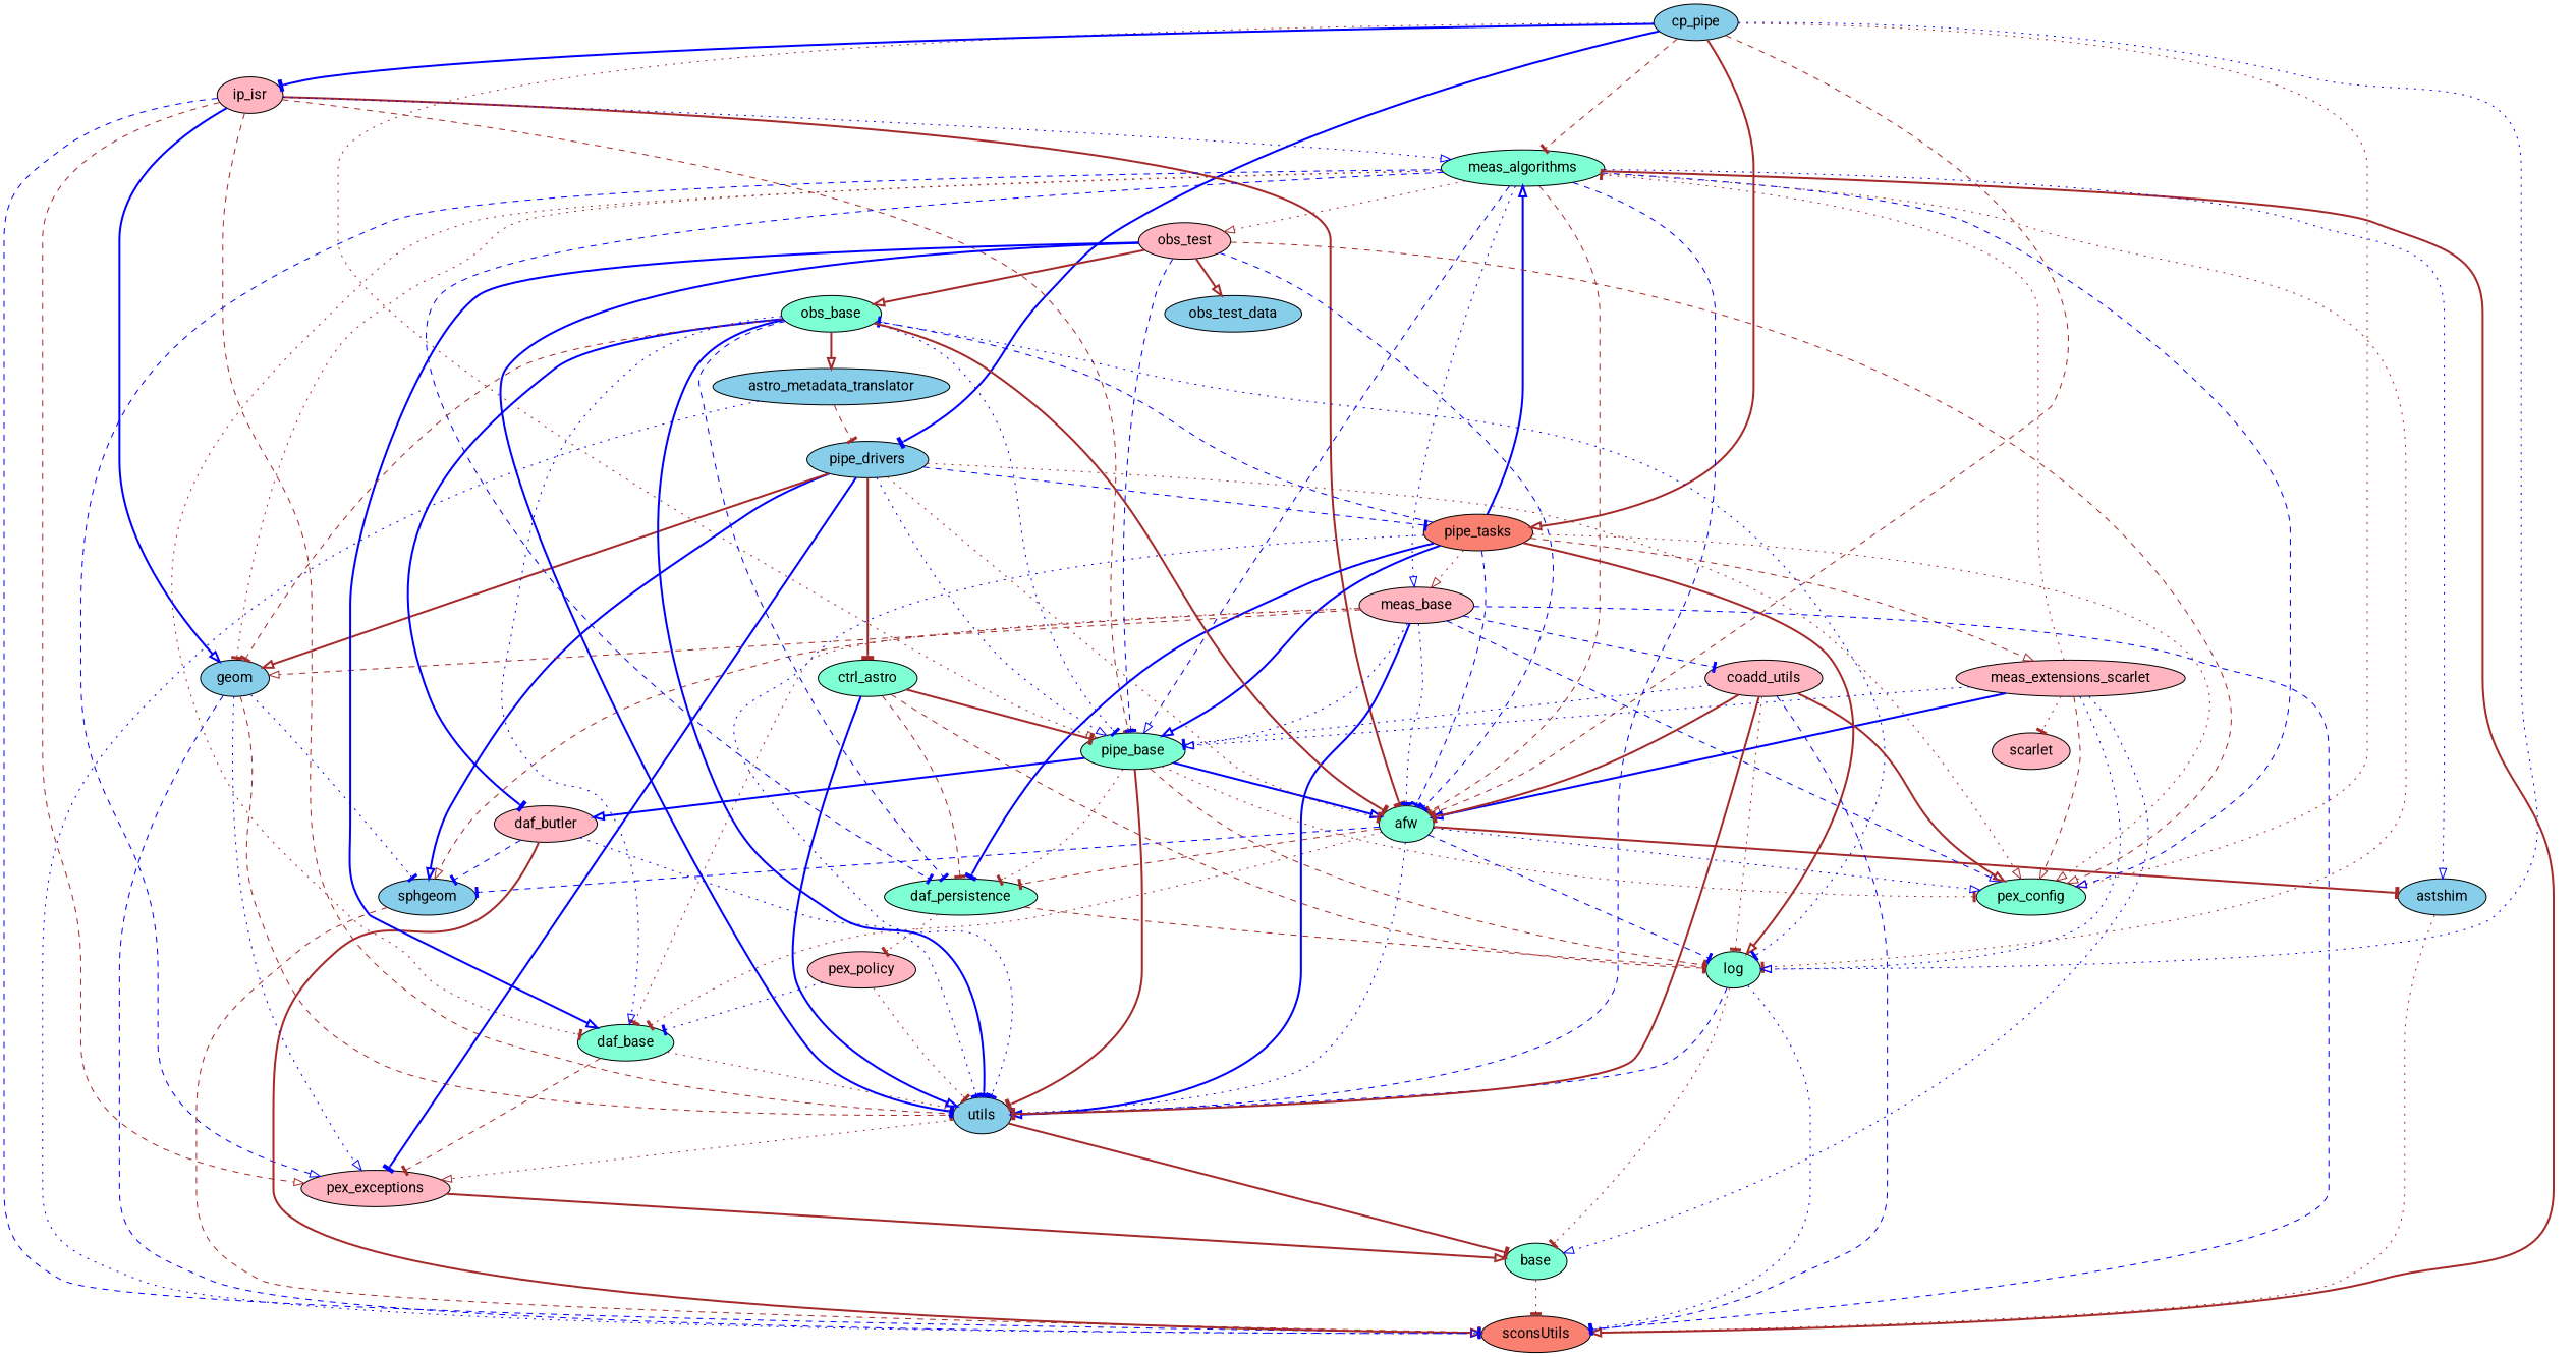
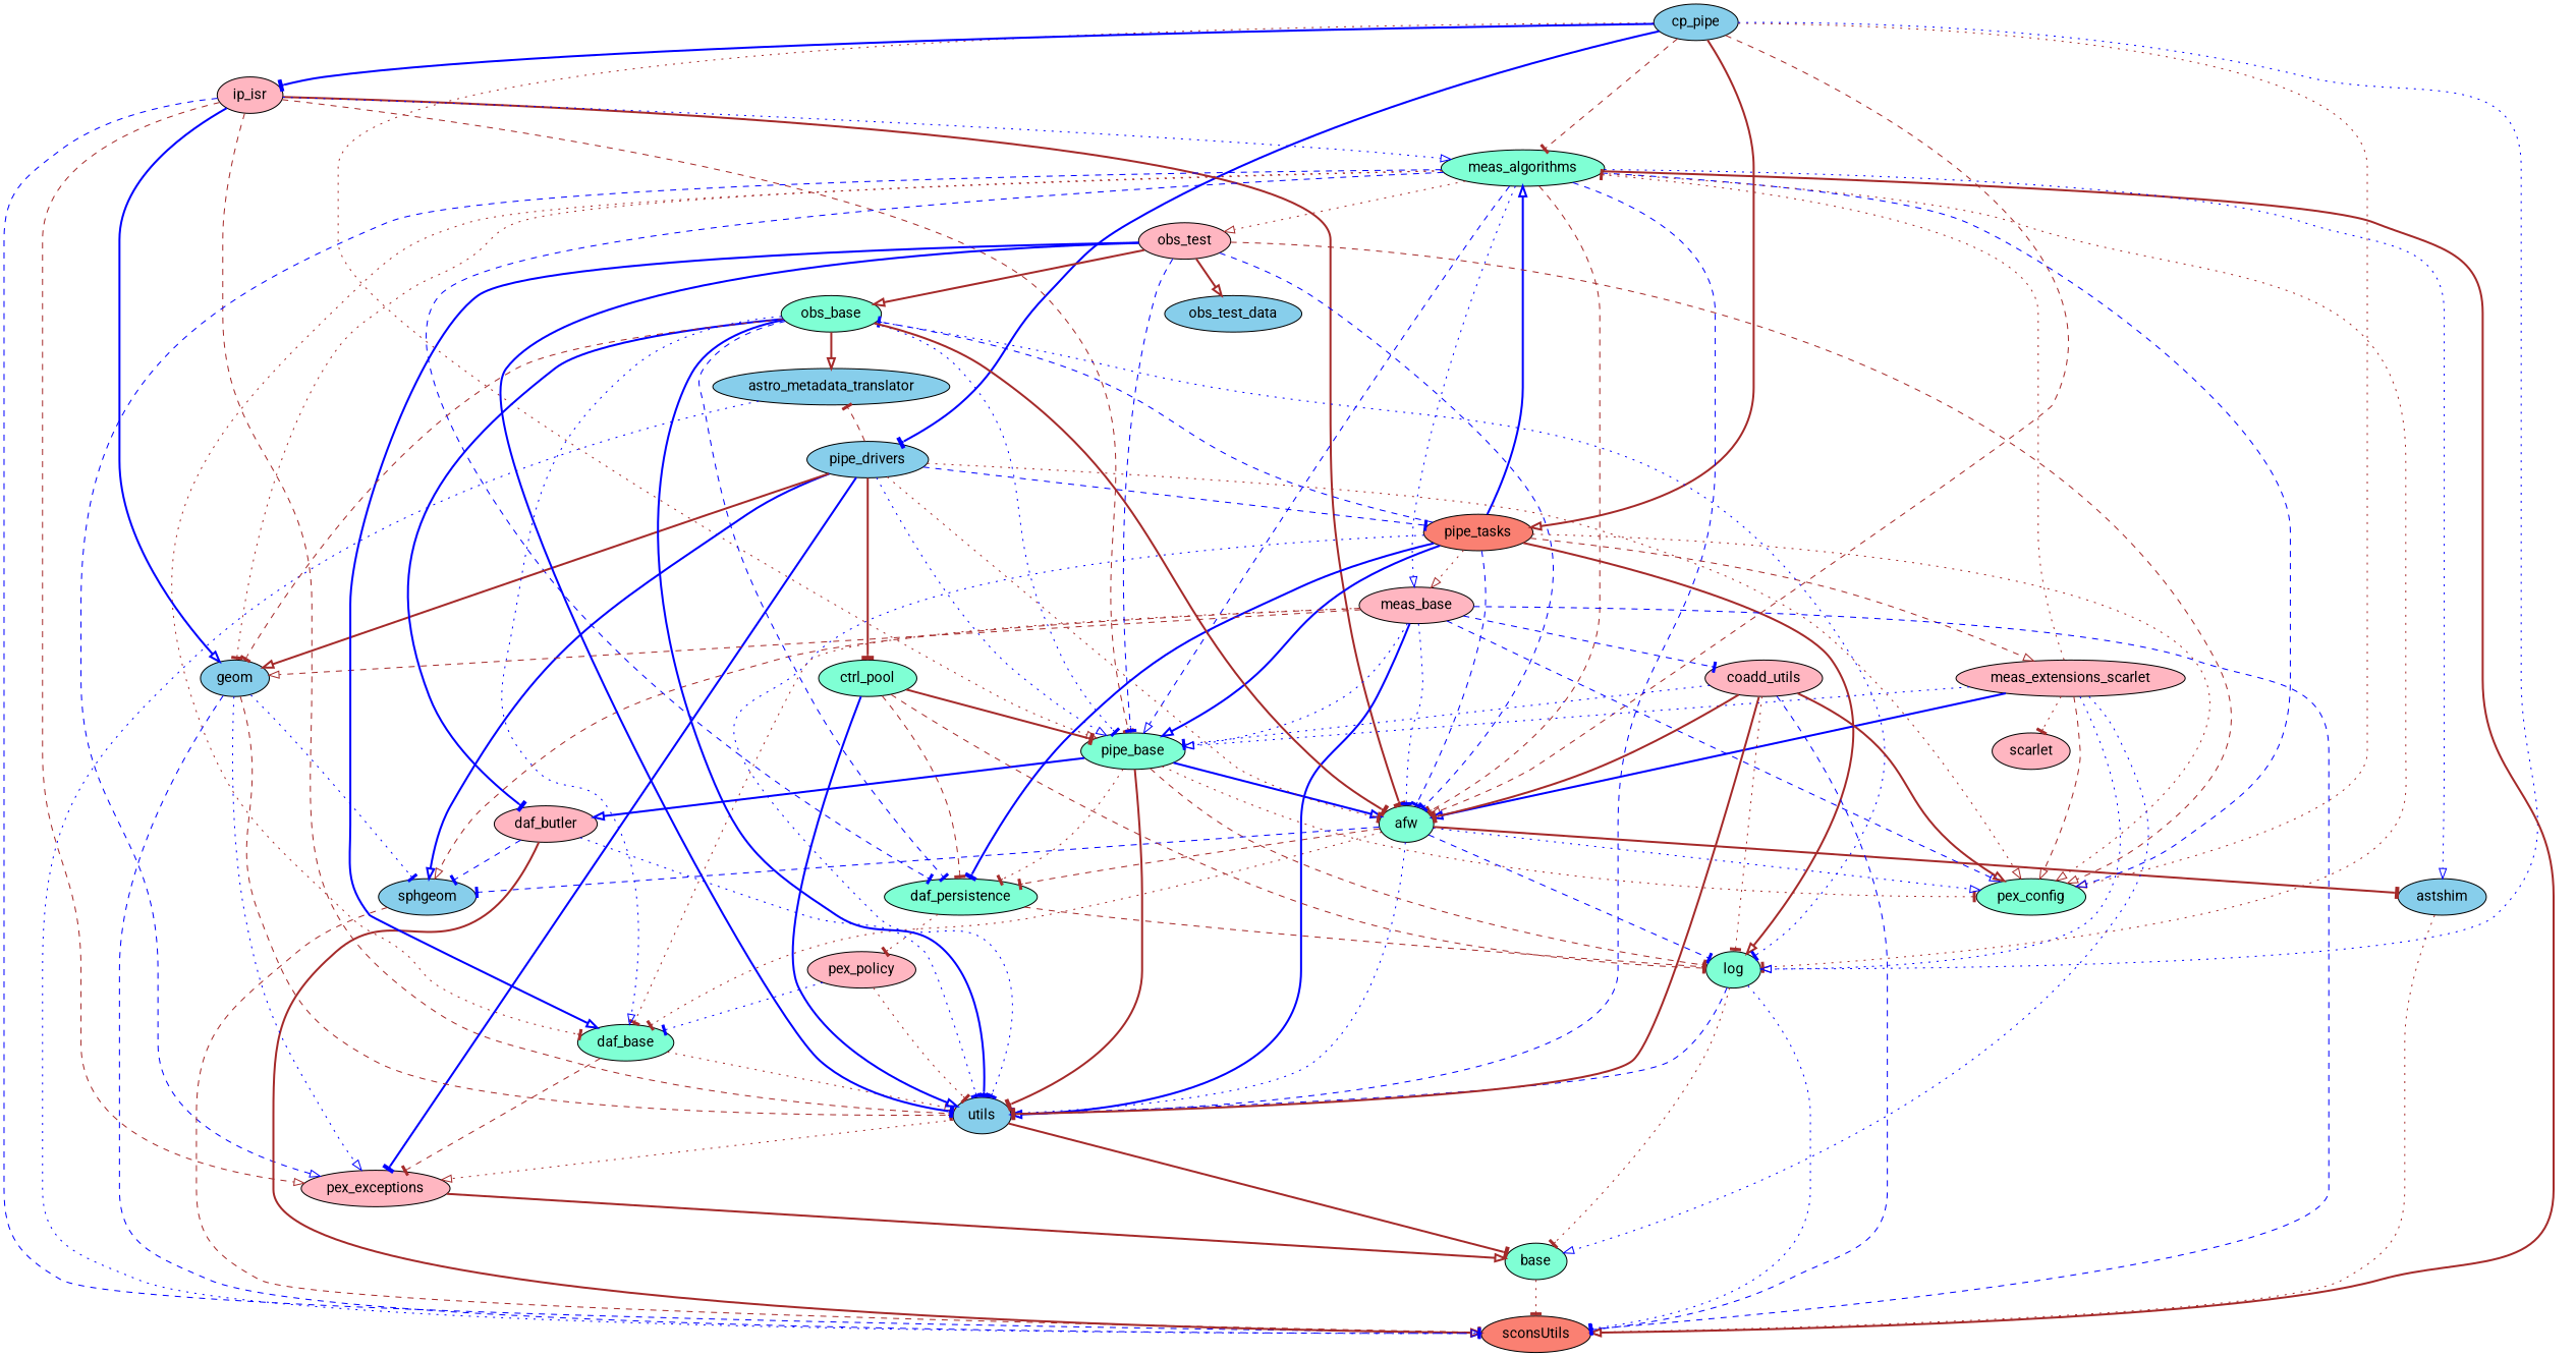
  digraph {
    fontname=Roboto
    node [fillcolor=aquamarine fontname=Roboto style=filled]
    edge [arrowhead=tee color=brown fontname=Roboto style=dotted]
    cp_pipe [fillcolor=skyblue]
    pex_config
    pipe_base
    log
    afw
    ip_isr [fillcolor=lightpink]
    meas_algorithms
    pipe_drivers [fillcolor=skyblue]
    pipe_tasks [fillcolor=salmon]
    daf_butler [fillcolor=lightpink]
    utils [fillcolor=skyblue]
    daf_persistence
    sconsUtils [fillcolor=salmon]
    base
    sphgeom [fillcolor=skyblue]
    daf_base
    astshim [fillcolor=skyblue]
    pex_exceptions [fillcolor=lightpink]
    geom [fillcolor=skyblue]
    meas_base [fillcolor=lightpink]
    obs_test [fillcolor=lightpink]
    astro_metadata_translator [fillcolor=skyblue]
-   ctrl_pool [label=ctrl_astro]
+   ctrl_pool
    obs_base
    meas_extensions_scarlet [fillcolor=lightpink]
    pex_policy [fillcolor=lightpink]
    coadd_utils [fillcolor=lightpink]
    obs_test_data [fillcolor=skyblue]
    scarlet [fillcolor=lightpink]
    cp_pipe -> pex_config [arrowhead=onormal]
    cp_pipe -> pipe_base [arrowhead=onormal]
    cp_pipe -> log [arrowhead=onormal color=blue]
    cp_pipe -> afw [arrowhead=onormal style=dashed]
    cp_pipe -> ip_isr [color=blue style=bold]
    cp_pipe -> meas_algorithms [style=dashed]
    cp_pipe -> pipe_drivers [color=blue style=bold]
    cp_pipe -> pipe_tasks [arrowhead=onormal style=bold]
    pipe_base -> pex_config
    pipe_base -> log [style=dashed]
    pipe_base -> afw [arrowhead=onormal color=blue style=bold]
    pipe_base -> daf_butler [arrowhead=onormal color=blue style=bold]
    pipe_base -> utils [style=bold]
    pipe_base -> daf_persistence
    log -> utils [color=blue style=dashed]
    log -> sconsUtils [color=blue]
    log -> base
    afw -> pex_config [arrowhead=onormal color=blue]
    afw -> log [color=blue style=dashed]
    afw -> utils [color=blue]
    afw -> daf_persistence [style=dashed]
    afw -> sphgeom [color=blue style=dashed]
    afw -> daf_base
    afw -> astshim [style=bold]
    ip_isr -> pipe_base [style=dashed]
    ip_isr -> afw [style=bold]
    ip_isr -> meas_algorithms [arrowhead=onormal color=blue]
    ip_isr -> utils [style=dashed]
    ip_isr -> sconsUtils [color=blue style=dashed]
    ip_isr -> pex_exceptions [arrowhead=onormal style=dashed]
    ip_isr -> geom [arrowhead=onormal color=blue style=bold]
    meas_algorithms -> pex_config [arrowhead=onormal color=blue style=dashed]
    meas_algorithms -> pipe_base [arrowhead=onormal color=blue style=dashed]
    meas_algorithms -> log
    meas_algorithms -> afw [style=dashed]
    meas_algorithms -> utils [arrowhead=onormal color=blue style=dashed]
    meas_algorithms -> daf_persistence [color=blue style=dashed]
    meas_algorithms -> sconsUtils [arrowhead=onormal style=bold]
    meas_algorithms -> daf_base
    meas_algorithms -> astshim [arrowhead=onormal color=blue]
    meas_algorithms -> pex_exceptions [arrowhead=onormal color=blue style=dashed]
    meas_algorithms -> geom
    meas_algorithms -> meas_base [arrowhead=onormal color=blue]
    meas_algorithms -> obs_test [arrowhead=onormal]
    pipe_drivers -> pex_config [arrowhead=onormal]
    pipe_drivers -> pipe_base [arrowhead=onormal color=blue]
    pipe_drivers -> afw
    pipe_drivers -> pipe_tasks [color=blue style=dashed]
    pipe_drivers -> sphgeom [arrowhead=onormal color=blue style=bold]
    pipe_drivers -> pex_exceptions [color=blue style=bold]
    pipe_drivers -> geom [arrowhead=onormal style=bold]
-   astro_metadata_translator -> pipe_drivers [style=dashed]
+   pipe_drivers -> astro_metadata_translator [style=dashed]
    pipe_drivers -> ctrl_pool [style=bold]
    pipe_tasks -> pex_config [arrowhead=onormal]
    pipe_tasks -> pipe_base [arrowhead=onormal color=blue style=bold]
    pipe_tasks -> log [arrowhead=onormal style=bold]
    pipe_tasks -> afw [color=blue style=dashed]
    pipe_tasks -> meas_algorithms [arrowhead=onormal color=blue style=bold]
    pipe_tasks -> utils [color=blue]
    pipe_tasks -> daf_persistence [color=blue style=bold]
    pipe_tasks -> meas_base [arrowhead=onormal]
    pipe_tasks -> obs_base [color=blue style=dashed]
    pipe_tasks -> meas_extensions_scarlet [arrowhead=onormal style=dashed]
    daf_butler -> utils [color=blue]
    daf_butler -> sconsUtils [arrowhead=onormal style=bold]
    daf_butler -> sphgeom [color=blue style=dashed]
    utils -> base [style=bold]
    utils -> pex_exceptions [arrowhead=onormal]
    daf_persistence -> log [style=dashed]
    daf_persistence -> pex_policy
    base -> sconsUtils
    sphgeom -> sconsUtils [style=dashed]
    daf_base -> utils [arrowhead=onormal]
    daf_base -> pex_exceptions [style=dashed]
    astshim -> sconsUtils [arrowhead=onormal]
    pex_exceptions -> base [arrowhead=onormal style=bold]
    geom -> utils [style=dashed]
    geom -> sconsUtils [arrowhead=onormal color=blue style=dashed]
    geom -> sphgeom [color=blue]
    geom -> pex_exceptions [arrowhead=onormal color=blue]
    meas_base -> pex_config [arrowhead=onormal color=blue style=dashed]
    meas_base -> pipe_base [arrowhead=onormal color=blue]
    meas_base -> afw [color=blue]
    meas_base -> utils [arrowhead=onormal color=blue style=bold]
    meas_base -> sconsUtils [color=blue style=dashed]
    meas_base -> sphgeom [arrowhead=onormal style=dashed]
    meas_base -> daf_base
    meas_base -> geom [arrowhead=onormal style=dashed]
    meas_base -> coadd_utils [color=blue style=dashed]
    obs_test -> pex_config [arrowhead=onormal style=dashed]
    obs_test -> pipe_base [color=blue style=dashed]
    obs_test -> afw [color=blue style=dashed]
    obs_test -> utils [color=blue style=bold]
    obs_test -> daf_base [arrowhead=onormal color=blue style=bold]
    obs_test -> obs_base [arrowhead=onormal style=bold]
    obs_test -> obs_test_data [arrowhead=onormal style=bold]
    astro_metadata_translator -> sconsUtils [color=blue]
    ctrl_pool -> pipe_base [style=bold]
    ctrl_pool -> log [style=dashed]
    ctrl_pool -> utils [arrowhead=onormal color=blue style=bold]
    ctrl_pool -> daf_persistence [style=dashed]
    obs_base -> pipe_base [color=blue]
    obs_base -> log [color=blue]
    obs_base -> afw [style=bold]
    obs_base -> daf_butler [color=blue style=bold]
    obs_base -> utils [color=blue style=bold]
    obs_base -> daf_persistence [color=blue style=dashed]
    obs_base -> daf_base [arrowhead=onormal color=blue]
    obs_base -> geom [style=dashed]
    obs_base -> astro_metadata_translator [arrowhead=onormal style=bold]
    meas_extensions_scarlet -> pex_config [arrowhead=onormal style=dashed]
    meas_extensions_scarlet -> pipe_base [arrowhead=onormal color=blue]
    meas_extensions_scarlet -> log [arrowhead=onormal color=blue]
    meas_extensions_scarlet -> afw [arrowhead=onormal color=blue style=bold]
    meas_extensions_scarlet -> meas_algorithms
    meas_extensions_scarlet -> base [arrowhead=onormal color=blue]
    meas_extensions_scarlet -> scarlet
    pex_policy -> utils
    pex_policy -> daf_base [color=blue]
    coadd_utils -> pex_config [arrowhead=onormal style=bold]
    coadd_utils -> pipe_base [color=blue]
    coadd_utils -> log
    coadd_utils -> afw [style=bold]
    coadd_utils -> utils [style=bold]
    coadd_utils -> sconsUtils [color=blue style=dashed]
  }
